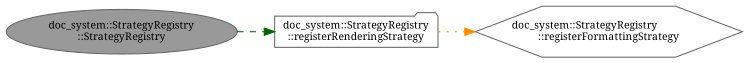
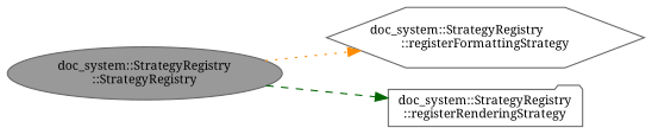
  digraph {
    fontname="Noto Serif"
    rankdir=LR
    node [color=grey40 fillcolor=white fontname="Noto Serif" fontsize=10 style=filled]
    edge [fontname="Noto Serif" fontsize=10 labelfontname=Helvetica labelfontsize=10]
    n1 [color=gray40 fillcolor=grey60 fontcolor=black height=0.2 label="doc_system::StrategyRegistry\l::StrategyRegistry" shape=ellipse width=0.4]
    n2 [height=0.2 label="doc_system::StrategyRegistry\l::registerFormattingStrategy" shape=hexagon width=0.4]
    n3 [height=0.2 label="doc_system::StrategyRegistry\l::registerRenderingStrategy" shape=folder width=0.4]
-   n3 -> n2 [color=darkorange style=dotted]
+   n1 -> n2 [color=darkorange style=dotted]
    n1 -> n3 [color=darkgreen style=dashed]
  }
